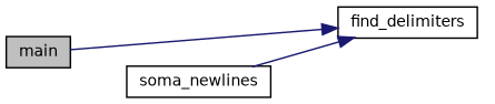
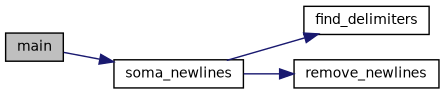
  digraph {
    rankdir=LR
    node [color=black fillcolor=white fontname=Helvetica fontsize=10 shape=record style=filled]
    edge [color=midnightblue fontname=Helvetica fontsize=10 labelfontname=Helvetica labelfontsize=10 style=solid]
    n1 [fillcolor=grey75 fontcolor=black height=0.2 label=main width=0.4]
    n2 [height=0.2 label=soma_newlines width=0.4]
    n3 [height=0.2 label=find_delimiters width=0.4]
-   n1 -> n3
+   n4 [height=0.2 label=remove_newlines width=0.4]
+   n1 -> n2
    n2 -> n3
+   n2 -> n4
  }
